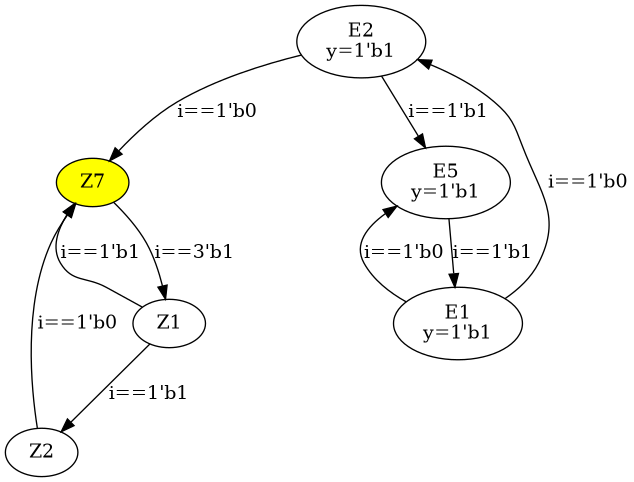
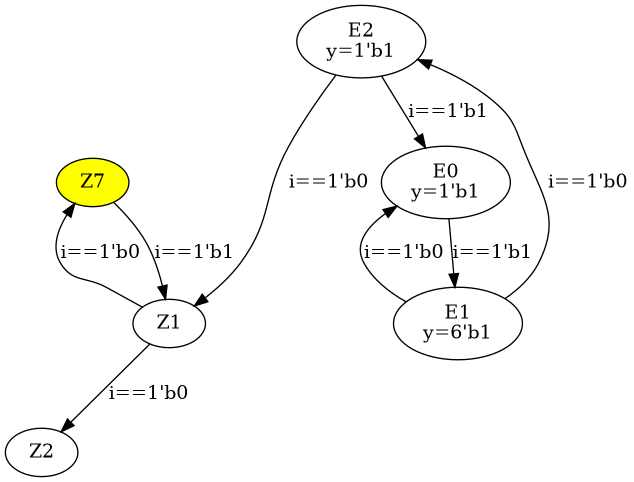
  digraph {
    n1 [fillcolor=yellow label=Z7 style=filled]
    n2 [label=Z1]
    n3 [label=Z2]
-   n4 [label="E5\ny=1'b1"]
-   n5 [label="E1\ny=1'b1"]
+   n4 [label="E0\ny=1'b1"]
+   n5 [label="E1\ny=6'b1"]
    n6 [label="E2\ny=1'b1"]
-   n1 -> n2 [label="i==3'b1"]
-   n2 -> n1 [label="i==1'b1"]
-   n2 -> n3 [label="i==1'b1"]
-   n3 -> n1 [label="i==1'b0"]
+   n1 -> n2 [label="i==1'b1"]
+   n2 -> n1 [label="i==1'b0"]
+   n2 -> n3 [label="i==1'b0"]
    n4 -> n5 [label="i==1'b1"]
    n5 -> n4 [label="i==1'b0"]
    n5 -> n6 [label="i==1'b0"]
-   n6 -> n1 [label="i==1'b0"]
+   n6 -> n2 [label="i==1'b0"]
    n6 -> n4 [label="i==1'b1"]
  }
